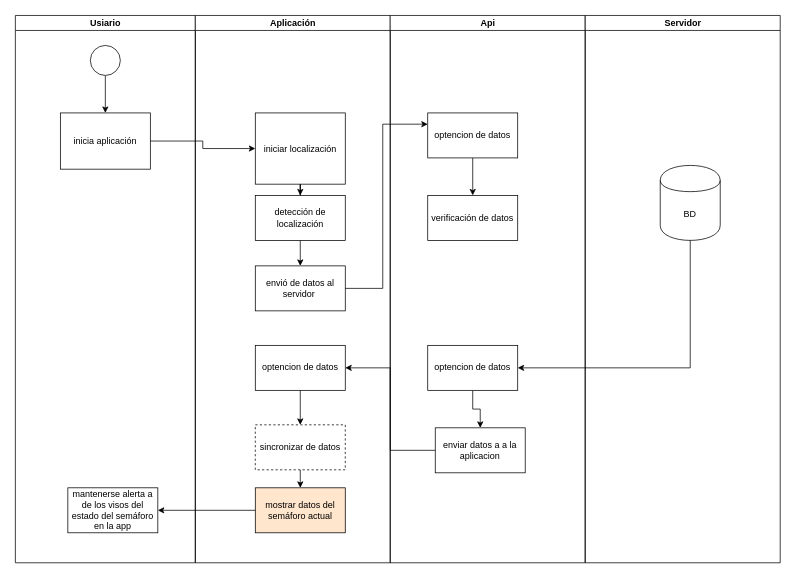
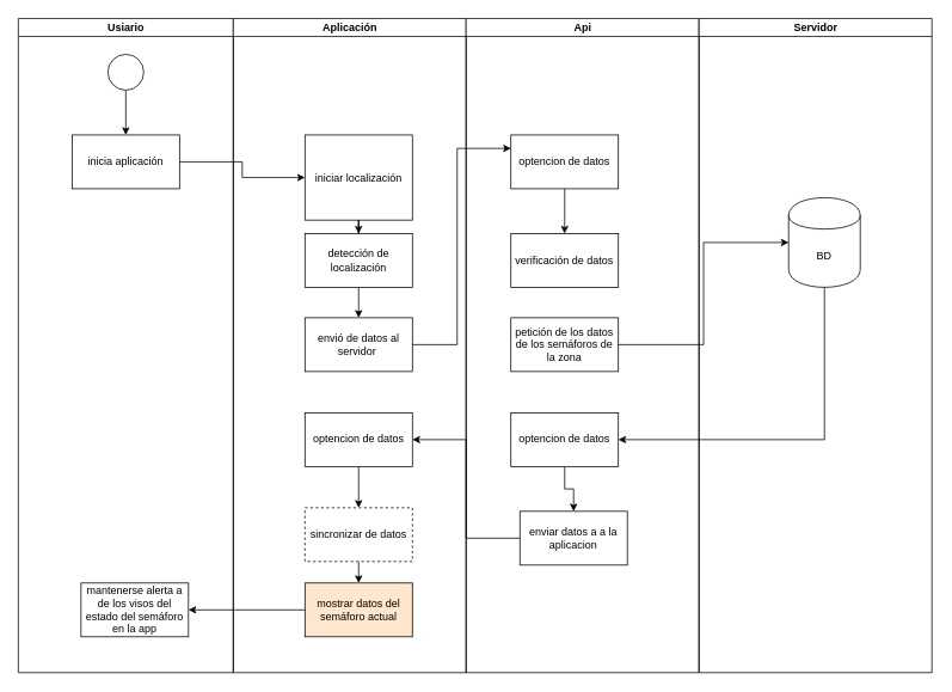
  <mxCell id="0" />
  <mxCell id="1" parent="0" />
  <mxCell id="2" value="Usiario" style="swimlane;html=1;startSize=20;" parent="1" vertex="1"><mxGeometry x="20" y="20" width="240" height="730" as="geometry" /></mxCell>
  <mxCell id="3" style="edgeStyle=orthogonalEdgeStyle;rounded=0;orthogonalLoop=1;jettySize=auto;html=1;exitX=0.5;exitY=1;exitDx=0;exitDy=0;entryX=0.5;entryY=0;entryDx=0;entryDy=0;" edge="1" parent="2" source="4" target="5"><mxGeometry relative="1" as="geometry" /></mxCell>
  <mxCell id="4" value="" style="ellipse;whiteSpace=wrap;html=1;aspect=fixed;" vertex="1" parent="2"><mxGeometry x="100" y="40" width="40" height="40" as="geometry" /></mxCell>
- <mxCell id="5" value="inicia aplicación" style="rounded=0;whiteSpace=wrap;html=1;" vertex="1" parent="2"><mxGeometry x="60" y="130" width="120" height="75" as="geometry" /></mxCell>
+ <mxCell id="5" value="inicia aplicación" style="rounded=0;whiteSpace=wrap;html=1;" vertex="1" parent="2"><mxGeometry x="60" y="130" width="120" height="60" as="geometry" /></mxCell>
  <mxCell id="6" value="mantenerse alerta a de los visos del estado del semáforo en la app" style="rounded=0;whiteSpace=wrap;html=1;" vertex="1" parent="2"><mxGeometry x="70" y="630" width="120" height="60" as="geometry" /></mxCell>
  <mxCell id="7" value="Aplicación" style="swimlane;html=1;startSize=20;" parent="1" vertex="1"><mxGeometry x="260" y="20" width="260" height="730" as="geometry" /></mxCell>
  <mxCell id="8" style="edgeStyle=orthogonalEdgeStyle;rounded=0;orthogonalLoop=1;jettySize=auto;html=1;exitX=0.5;exitY=1;exitDx=0;exitDy=0;" edge="1" parent="7" source="9" target="11"><mxGeometry relative="1" as="geometry" /></mxCell>
  <mxCell id="9" value="iniciar localización" style="rounded=0;whiteSpace=wrap;html=1;" vertex="1" parent="7"><mxGeometry x="80" y="130" width="120" height="95" as="geometry" /></mxCell>
  <mxCell id="10" style="edgeStyle=orthogonalEdgeStyle;rounded=0;orthogonalLoop=1;jettySize=auto;html=1;exitX=0.5;exitY=1;exitDx=0;exitDy=0;entryX=0.5;entryY=0;entryDx=0;entryDy=0;" edge="1" parent="7" source="11" target="12"><mxGeometry relative="1" as="geometry" /></mxCell>
  <mxCell id="11" value="detección de localización" style="rounded=0;whiteSpace=wrap;html=1;" vertex="1" parent="7"><mxGeometry x="80" y="240" width="120" height="60" as="geometry" /></mxCell>
  <mxCell id="12" value="envió de datos al servidor&amp;nbsp;" style="rounded=0;whiteSpace=wrap;html=1;" vertex="1" parent="7"><mxGeometry x="80" y="334" width="120" height="60" as="geometry" /></mxCell>
  <mxCell id="13" style="edgeStyle=orthogonalEdgeStyle;rounded=0;orthogonalLoop=1;jettySize=auto;html=1;exitX=0.5;exitY=1;exitDx=0;exitDy=0;entryX=0.5;entryY=0;entryDx=0;entryDy=0;" edge="1" parent="7" source="14" target="17"><mxGeometry relative="1" as="geometry" /></mxCell>
  <mxCell id="14" value="sincronizar de datos" style="rounded=0;whiteSpace=wrap;html=1;dashed=1;" vertex="1" parent="7"><mxGeometry x="80" y="546" width="120" height="60" as="geometry" /></mxCell>
  <mxCell id="15" style="edgeStyle=orthogonalEdgeStyle;rounded=0;orthogonalLoop=1;jettySize=auto;html=1;exitX=0.5;exitY=1;exitDx=0;exitDy=0;entryX=0.5;entryY=0;entryDx=0;entryDy=0;" edge="1" parent="7" source="16" target="14"><mxGeometry relative="1" as="geometry" /></mxCell>
  <mxCell id="16" value="optencion de datos" style="rounded=0;whiteSpace=wrap;html=1;" vertex="1" parent="7"><mxGeometry x="80" y="440" width="120" height="60" as="geometry" /></mxCell>
  <mxCell id="17" value="mostrar datos del semáforo actual" style="rounded=0;whiteSpace=wrap;html=1;fillColor=#ffe6cc;" vertex="1" parent="7"><mxGeometry x="80" y="630" width="120" height="60" as="geometry" /></mxCell>
  <mxCell id="18" value="Api&lt;br&gt;" style="swimlane;html=1;startSize=20;" vertex="1" parent="1"><mxGeometry x="519.9" y="20" width="260" height="730" as="geometry" /></mxCell>
  <mxCell id="19" style="edgeStyle=orthogonalEdgeStyle;rounded=0;orthogonalLoop=1;jettySize=auto;html=1;exitX=0.5;exitY=1;exitDx=0;exitDy=0;" edge="1" parent="18" source="20" target="21"><mxGeometry relative="1" as="geometry" /></mxCell>
  <mxCell id="20" value="optencion de datos" style="rounded=0;whiteSpace=wrap;html=1;" vertex="1" parent="18"><mxGeometry x="50.1" y="130" width="120" height="60" as="geometry" /></mxCell>
  <mxCell id="21" value="verificación de datos" style="rounded=0;whiteSpace=wrap;html=1;" vertex="1" parent="18"><mxGeometry x="50.1" y="240" width="120" height="60" as="geometry" /></mxCell>
+ <mxCell id="22" value="petición de los datos de los semáforos de la zona" style="rounded=0;whiteSpace=wrap;html=1;" vertex="1" parent="18"><mxGeometry x="50.1" y="334" width="120" height="60" as="geometry" /></mxCell>
  <mxCell id="23" style="edgeStyle=orthogonalEdgeStyle;rounded=0;orthogonalLoop=1;jettySize=auto;html=1;exitX=0.5;exitY=1;exitDx=0;exitDy=0;" edge="1" parent="18" source="24" target="25"><mxGeometry relative="1" as="geometry" /></mxCell>
  <mxCell id="24" value="optencion de datos" style="rounded=0;whiteSpace=wrap;html=1;" vertex="1" parent="18"><mxGeometry x="50.1" y="440" width="120" height="60" as="geometry" /></mxCell>
  <mxCell id="25" value="enviar datos a a la aplicacion" style="rounded=0;whiteSpace=wrap;html=1;" vertex="1" parent="18"><mxGeometry x="60.1" y="550" width="120" height="60" as="geometry" /></mxCell>
  <mxCell id="26" value="Servidor" style="swimlane;html=1;startSize=20;" vertex="1" parent="1"><mxGeometry x="780.1" y="20" width="260" height="730" as="geometry" /></mxCell>
  <mxCell id="27" value="BD" style="shape=cylinder;whiteSpace=wrap;html=1;boundedLbl=1;backgroundOutline=1;" vertex="1" parent="26"><mxGeometry x="100" y="200" width="80" height="100" as="geometry" /></mxCell>
  <mxCell id="28" style="edgeStyle=orthogonalEdgeStyle;rounded=0;orthogonalLoop=1;jettySize=auto;html=1;exitX=1;exitY=0.5;exitDx=0;exitDy=0;entryX=0;entryY=0.5;entryDx=0;entryDy=0;" edge="1" parent="1" source="5" target="9"><mxGeometry relative="1" as="geometry" /></mxCell>
  <mxCell id="29" style="edgeStyle=orthogonalEdgeStyle;rounded=0;orthogonalLoop=1;jettySize=auto;html=1;exitX=1;exitY=0.5;exitDx=0;exitDy=0;entryX=0;entryY=0.25;entryDx=0;entryDy=0;" edge="1" parent="1" source="12" target="20"><mxGeometry relative="1" as="geometry"><Array as="points"><mxPoint x="510" y="384" /><mxPoint x="510" y="165" /></Array></mxGeometry></mxCell>
+ <mxCell id="30" style="edgeStyle=orthogonalEdgeStyle;rounded=0;orthogonalLoop=1;jettySize=auto;html=1;exitX=1;exitY=0.5;exitDx=0;exitDy=0;entryX=0;entryY=0.5;entryDx=0;entryDy=0;" edge="1" parent="1" source="22" target="27"><mxGeometry relative="1" as="geometry" /></mxCell>
  <mxCell id="31" style="edgeStyle=orthogonalEdgeStyle;rounded=0;orthogonalLoop=1;jettySize=auto;html=1;exitX=0.5;exitY=1;exitDx=0;exitDy=0;entryX=1;entryY=0.5;entryDx=0;entryDy=0;" edge="1" parent="1" source="27" target="24"><mxGeometry relative="1" as="geometry" /></mxCell>
  <mxCell id="32" style="edgeStyle=orthogonalEdgeStyle;rounded=0;orthogonalLoop=1;jettySize=auto;html=1;exitX=0;exitY=0.5;exitDx=0;exitDy=0;entryX=1;entryY=0.5;entryDx=0;entryDy=0;" edge="1" parent="1" source="25" target="16"><mxGeometry relative="1" as="geometry" /></mxCell>
  <mxCell id="33" style="edgeStyle=orthogonalEdgeStyle;rounded=0;orthogonalLoop=1;jettySize=auto;html=1;exitX=0;exitY=0.5;exitDx=0;exitDy=0;" edge="1" parent="1" source="17" target="6"><mxGeometry relative="1" as="geometry" /></mxCell>
